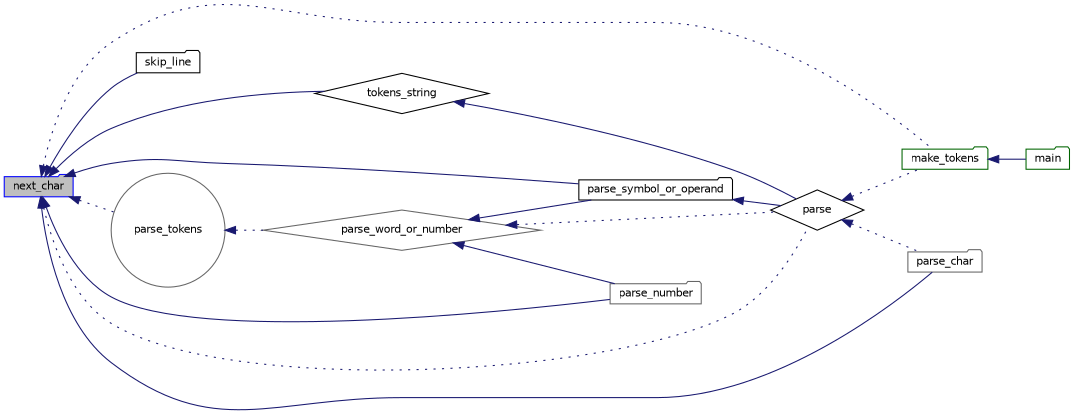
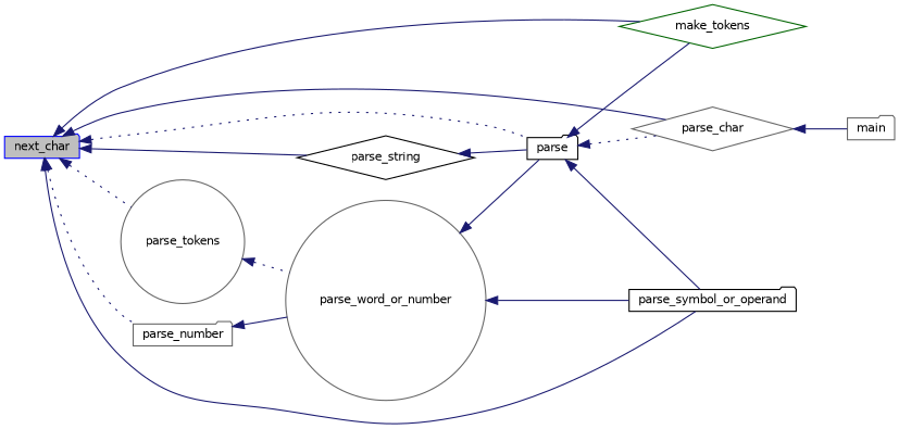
  digraph {
    rankdir=LR
    node [color=black fillcolor=white fontname=Helvetica fontsize=10 shape=folder style=filled]
    edge [color=midnightblue dir=back fontname=Helvetica fontsize=10 labelfontname=Helvetica labelfontsize=10 style=solid]
    n1 [color=blue fillcolor=grey75 fontcolor=black height=0.2 label=next_char width=0.4]
-   n2 [color=darkgreen height=0.2 label=make_tokens width=0.4]
-   n3 [height=0.2 label=skip_line width=0.4]
-   n4 [height=0.2 label=parse shape=diamond width=0.4]
-   n5 [color=gray40 height=0.2 label=parse_char width=0.4]
-   n6 [height=0.2 label=tokens_string shape=diamond width=0.4]
+   n2 [color=darkgreen height=0.2 label=make_tokens shape=diamond width=0.4]
+   n4 [height=0.2 label=parse width=0.4]
+   n5 [color=gray40 height=0.2 label=parse_char shape=diamond width=0.4]
+   n6 [height=0.2 label=parse_string shape=diamond width=0.4]
    n7 [color=gray40 height=0.2 label=parse_tokens shape=circle width=0.4]
    n8 [height=0.2 label=parse_symbol_or_operand width=0.4]
    n9 [color=gray40 height=0.2 label=parse_number width=0.4]
-   n10 [color=darkgreen height=0.2 label=main width=0.4]
-   n11 [color=gray40 height=0.2 label=parse_word_or_number shape=diamond width=0.4]
-   n1 -> n2 [style=dotted]
-   n1 -> n3
+   n10 [color=gray40 height=0.2 label=main width=0.4]
+   n11 [color=gray40 height=0.2 label=parse_word_or_number shape=circle width=0.4]
+   n1 -> n2
    n1 -> n4 [style=dotted]
    n1 -> n5
    n1 -> n6
    n1 -> n7 [style=dotted]
    n1 -> n8
-   n1 -> n9
-   n2 -> n10
-   n4 -> n2 [style=dotted]
+   n1 -> n9 [style=dotted]
+   n5 -> n10
+   n4 -> n2
    n4 -> n5 [style=dotted]
    n6 -> n4
    n7 -> n11 [style=dotted]
-   n8 -> n4
-   n11 -> n9
-   n11 -> n4 [style=dotted]
+   n4 -> n8
+   n9 -> n11
+   n11 -> n4
    n11 -> n8
  }
